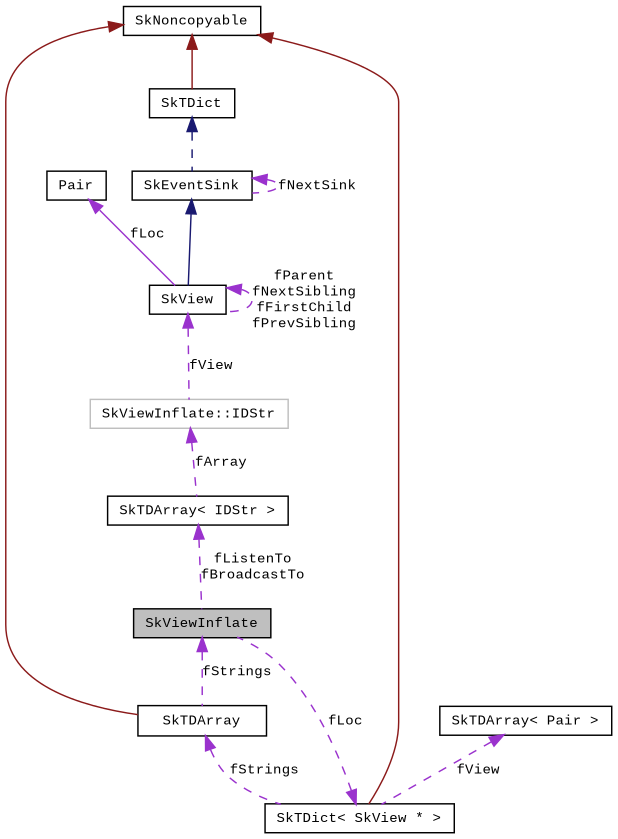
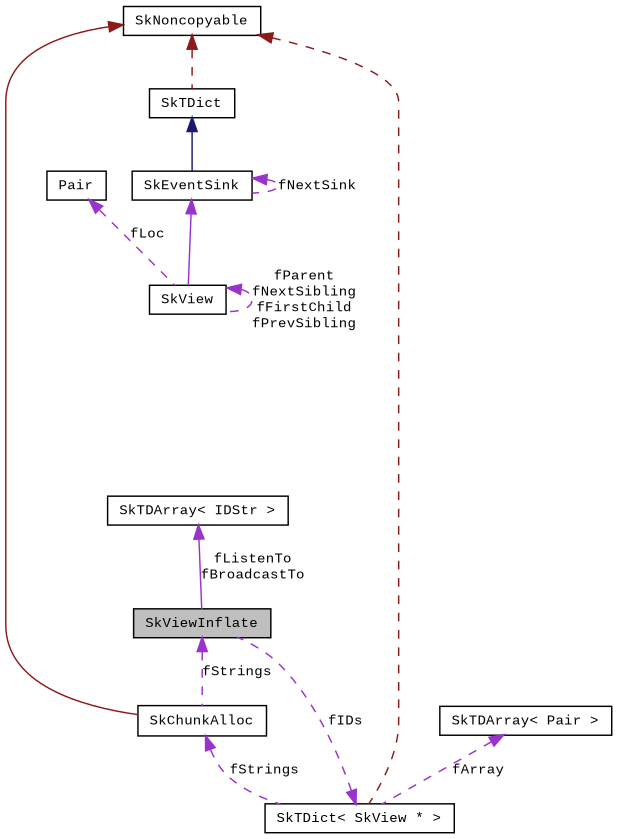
  digraph {
    fontname="Liberation Mono"
    node [color=black fillcolor=white fontname="Liberation Mono" fontsize=10 shape=record style=filled]
    edge [color=darkorchid3 dir=back fontname="Liberation Mono" fontsize=10 labelfontname=FreeSans labelfontsize=10 style=dashed]
    n1 [fillcolor=grey75 fontcolor=black height=0.2 label=SkViewInflate width=0.4]
-   n2 [height=0.2 label=SkTDArray width=0.4]
+   n2 [height=0.2 label=SkChunkAlloc width=0.4]
    n3 [height=0.2 label="SkTDict\< SkView * \>" width=0.4]
    n4 [height=0.2 label=SkNoncopyable width=0.4]
    n5 [height=0.2 label=SkTDict width=0.4]
    n6 [height=0.2 label=SkEventSink width=0.4]
    n7 [height=0.2 label="SkTDArray\< IDStr \>" width=0.4]
-   n8 [color=grey75 height=0.2 label="SkViewInflate::IDStr" width=0.4]
    n9 [height=0.2 label=SkView width=0.4]
    n10 [height=0.2 label=Pair width=0.4]
    n11 [height=0.2 label="SkTDArray\< Pair \>" width=0.4]
    n1 -> n2 [label=fStrings]
    n2 -> n3 [label=fStrings]
-   n3 -> n1 [label=fLoc]
+   n3 -> n1 [label=fIDs]
    n4 -> n2 [color=firebrick4 style=solid]
-   n4 -> n3 [color=firebrick4 style=solid]
-   n4 -> n5 [color=firebrick4 style=solid]
-   n5 -> n6 [color=midnightblue]
+   n4 -> n3 [color=firebrick4]
+   n4 -> n5 [color=firebrick4]
+   n5 -> n6 [color=midnightblue style=solid]
    n6 -> n6 [label=fNextSink]
-   n6 -> n9 [color=midnightblue style=solid]
-   n7 -> n1 [label="fListenTo\nfBroadcastTo"]
-   n8 -> n7 [label=fArray]
-   n9 -> n8 [label=fView]
+   n6 -> n9 [style=solid]
+   n7 -> n1 [label="fListenTo\nfBroadcastTo" style=solid]
    n9 -> n9 [label="fParent\nfNextSibling\nfFirstChild\nfPrevSibling"]
-   n10 -> n9 [label=fLoc style=solid]
-   n11 -> n3 [label=fView]
+   n10 -> n9 [label=fLoc]
+   n11 -> n3 [label=fArray]
  }
